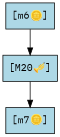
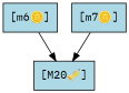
  digraph {
    fontname="IBM Plex Mono"
    rankdir=TB
    node [fillcolor=lightblue fontname="IBM Plex Mono" shape=rectangle style=filled]
    edge [fontname="IBM Plex Mono"]
    "[m6🪙]"
    "[M20🎺]"
    "[m7🪙]"
    "[m6🪙]" -> "[M20🎺]"
-   "[M20🎺]" -> "[m7🪙]"
+   "[m7🪙]" -> "[M20🎺]"
  }
